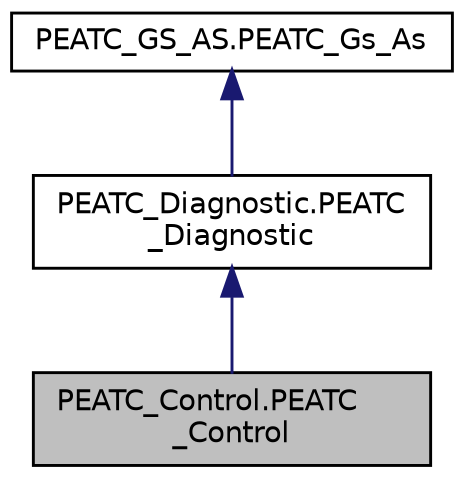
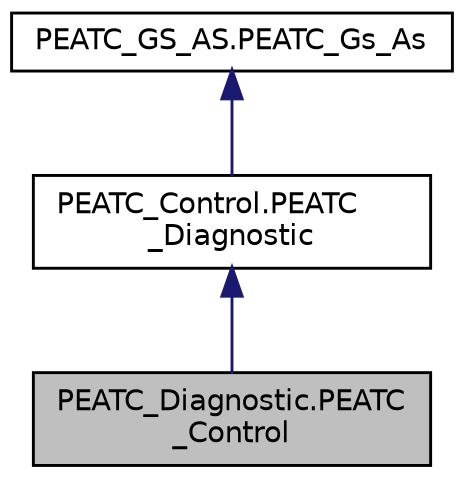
  digraph {
    node [color=black fillcolor=white fontname=Helvetica fontsize=10 shape=record style=filled]
    edge [color=midnightblue dir=back fontname=Helvetica fontsize=10 labelfontname=Helvetica labelfontsize=10 style=solid]
-   n1 [fillcolor=grey75 fontcolor=black height=0.2 label="PEATC_Control.PEATC\l_Control" width=0.4]
+   n1 [fillcolor=grey75 fontcolor=black height=0.2 label="PEATC_Diagnostic.PEATC\l_Control" width=0.4]
    n2 [height=0.2 label="PEATC_GS_AS.PEATC_Gs_As" width=0.4]
-   n3 [height=0.2 label="PEATC_Diagnostic.PEATC\l_Diagnostic" width=0.4]
+   n3 [height=0.2 label="PEATC_Control.PEATC\l_Diagnostic" width=0.4]
    n2 -> n3
    n3 -> n1
  }
